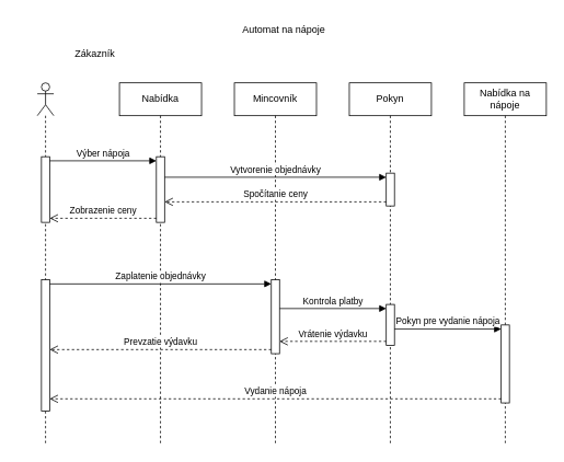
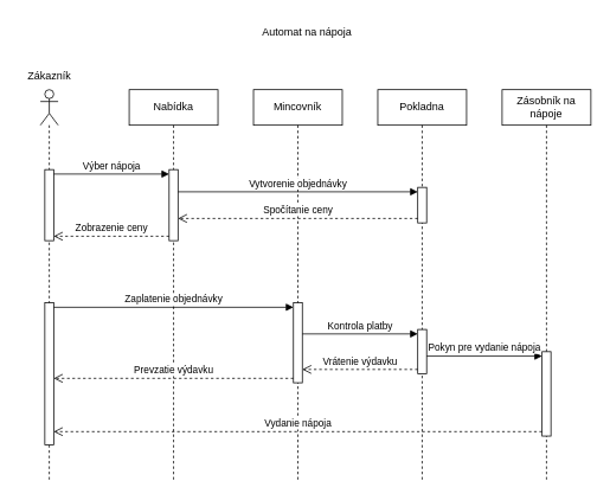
  <mxCell id="0" />
  <mxCell id="1" parent="0" />
  <mxCell id="2" value="" style="shape=umlLifeline;perimeter=lifelinePerimeter;whiteSpace=wrap;html=1;container=1;dropTarget=0;collapsible=0;recursiveResize=0;outlineConnect=0;portConstraint=eastwest;newEdgeStyle={&quot;curved&quot;:0,&quot;rounded&quot;:0};participant=umlActor;" vertex="1" parent="1"><mxGeometry x="45" y="100" width="20" height="440" as="geometry" /></mxCell>
  <mxCell id="3" value="" style="html=1;points=[[0,0,0,0,5],[0,1,0,0,-5],[1,0,0,0,5],[1,1,0,0,-5]];perimeter=orthogonalPerimeter;outlineConnect=0;targetShapes=umlLifeline;portConstraint=eastwest;newEdgeStyle={&quot;curved&quot;:0,&quot;rounded&quot;:0};" vertex="1" parent="2"><mxGeometry x="5" y="90" width="10" height="80" as="geometry" /></mxCell>
  <mxCell id="4" value="" style="html=1;points=[[0,0,0,0,5],[0,1,0,0,-5],[1,0,0,0,5],[1,1,0,0,-5]];perimeter=orthogonalPerimeter;outlineConnect=0;targetShapes=umlLifeline;portConstraint=eastwest;newEdgeStyle={&quot;curved&quot;:0,&quot;rounded&quot;:0};" vertex="1" parent="2"><mxGeometry x="5" y="240" width="10" height="160" as="geometry" /></mxCell>
- <mxCell id="5" value="Zákazník" style="text;html=1;align=center;verticalAlign=middle;resizable=0;points=[];autosize=1;strokeColor=none;fillColor=none;" vertex="1" parent="1"><mxGeometry x="80" y="50" width="70" height="30" as="geometry" /></mxCell>
- <mxCell id="6" value="Automat na nápoje" style="text;html=1;align=center;verticalAlign=middle;resizable=0;points=[];autosize=1;strokeColor=none;fillColor=none;" vertex="1" parent="1"><mxGeometry x="285" width="120" height="30" as="geometry" y="20" /></mxCell>
+ <mxCell id="5" value="Zákazník" style="text;html=1;align=center;verticalAlign=middle;resizable=0;points=[];autosize=1;strokeColor=none;fillColor=none;" vertex="1" parent="1"><mxGeometry x="20" y="70" width="70" height="30" as="geometry" /></mxCell>
+ <mxCell id="6" value="Automat na nápoja" style="text;html=1;align=center;verticalAlign=middle;resizable=0;points=[];autosize=1;strokeColor=none;fillColor=none;" vertex="1" parent="1"><mxGeometry x="285" width="120" height="30" as="geometry" y="20" /></mxCell>
  <mxCell id="7" value="Nabídka" style="shape=umlLifeline;perimeter=lifelinePerimeter;whiteSpace=wrap;html=1;container=1;dropTarget=0;collapsible=0;recursiveResize=0;outlineConnect=0;portConstraint=eastwest;newEdgeStyle={&quot;curved&quot;:0,&quot;rounded&quot;:0};" vertex="1" parent="1"><mxGeometry x="145" y="100" width="100" height="440" as="geometry" /></mxCell>
  <mxCell id="8" value="" style="html=1;points=[[0,0,0,0,5],[0,1,0,0,-5],[1,0,0,0,5],[1,1,0,0,-5]];perimeter=orthogonalPerimeter;outlineConnect=0;targetShapes=umlLifeline;portConstraint=eastwest;newEdgeStyle={&quot;curved&quot;:0,&quot;rounded&quot;:0};" vertex="1" parent="7"><mxGeometry x="45" y="90" width="10" height="80" as="geometry" /></mxCell>
  <mxCell id="9" value="Mincovník" style="shape=umlLifeline;perimeter=lifelinePerimeter;whiteSpace=wrap;html=1;container=1;dropTarget=0;collapsible=0;recursiveResize=0;outlineConnect=0;portConstraint=eastwest;newEdgeStyle={&quot;curved&quot;:0,&quot;rounded&quot;:0};" vertex="1" parent="1"><mxGeometry x="285" y="100" width="100" height="440" as="geometry" /></mxCell>
  <mxCell id="10" value="" style="html=1;points=[[0,0,0,0,5],[0,1,0,0,-5],[1,0,0,0,5],[1,1,0,0,-5]];perimeter=orthogonalPerimeter;outlineConnect=0;targetShapes=umlLifeline;portConstraint=eastwest;newEdgeStyle={&quot;curved&quot;:0,&quot;rounded&quot;:0};" vertex="1" parent="9"><mxGeometry x="45" y="240" width="10" height="90" as="geometry" /></mxCell>
- <mxCell id="11" value="Pokyn" style="shape=umlLifeline;perimeter=lifelinePerimeter;whiteSpace=wrap;html=1;container=1;dropTarget=0;collapsible=0;recursiveResize=0;outlineConnect=0;portConstraint=eastwest;newEdgeStyle={&quot;curved&quot;:0,&quot;rounded&quot;:0};" vertex="1" parent="1"><mxGeometry x="425" y="100" width="100" height="440" as="geometry" /></mxCell>
+ <mxCell id="11" value="Pokladna" style="shape=umlLifeline;perimeter=lifelinePerimeter;whiteSpace=wrap;html=1;container=1;dropTarget=0;collapsible=0;recursiveResize=0;outlineConnect=0;portConstraint=eastwest;newEdgeStyle={&quot;curved&quot;:0,&quot;rounded&quot;:0};" vertex="1" parent="1"><mxGeometry x="425" y="100" width="100" height="440" as="geometry" /></mxCell>
  <mxCell id="12" value="" style="html=1;points=[[0,0,0,0,5],[0,1,0,0,-5],[1,0,0,0,5],[1,1,0,0,-5]];perimeter=orthogonalPerimeter;outlineConnect=0;targetShapes=umlLifeline;portConstraint=eastwest;newEdgeStyle={&quot;curved&quot;:0,&quot;rounded&quot;:0};" vertex="1" parent="11"><mxGeometry x="45" y="110" width="10" height="40" as="geometry" /></mxCell>
  <mxCell id="13" value="" style="html=1;points=[[0,0,0,0,5],[0,1,0,0,-5],[1,0,0,0,5],[1,1,0,0,-5]];perimeter=orthogonalPerimeter;outlineConnect=0;targetShapes=umlLifeline;portConstraint=eastwest;newEdgeStyle={&quot;curved&quot;:0,&quot;rounded&quot;:0};" vertex="1" parent="11"><mxGeometry x="45" y="270" width="10" height="50" as="geometry" /></mxCell>
  <mxCell id="14" value="Výber nápoja" style="html=1;verticalAlign=bottom;endArrow=block;curved=0;rounded=0;exitX=1;exitY=0;exitDx=0;exitDy=5;exitPerimeter=0;entryX=0;entryY=0;entryDx=0;entryDy=5;entryPerimeter=0;" edge="1" parent="1" source="3" target="8"><mxGeometry width="80" relative="1" as="geometry"><mxPoint x="135" y="220" as="sourcePoint" /><mxPoint x="165" y="190" as="targetPoint" /><mxPoint as="offset" /></mxGeometry></mxCell>
  <mxCell id="15" value="Zobrazenie ceny" style="html=1;verticalAlign=bottom;endArrow=open;dashed=1;endSize=8;curved=0;rounded=0;exitX=0;exitY=1;exitDx=0;exitDy=-5;exitPerimeter=0;entryX=1;entryY=1;entryDx=0;entryDy=-5;entryPerimeter=0;" edge="1" parent="1" source="8" target="3"><mxGeometry relative="1" as="geometry"><mxPoint x="355" y="330" as="sourcePoint" /><mxPoint x="275" y="330" as="targetPoint" /><Array as="points" /><mxPoint as="offset" /></mxGeometry></mxCell>
- <mxCell id="16" value="Nabídka na nápoje" style="shape=umlLifeline;perimeter=lifelinePerimeter;whiteSpace=wrap;html=1;container=1;dropTarget=0;collapsible=0;recursiveResize=0;outlineConnect=0;portConstraint=eastwest;newEdgeStyle={&quot;curved&quot;:0,&quot;rounded&quot;:0};" vertex="1" parent="1"><mxGeometry x="565" y="100" width="100" height="440" as="geometry" /></mxCell>
+ <mxCell id="16" value="Zásobník na nápoje" style="shape=umlLifeline;perimeter=lifelinePerimeter;whiteSpace=wrap;html=1;container=1;dropTarget=0;collapsible=0;recursiveResize=0;outlineConnect=0;portConstraint=eastwest;newEdgeStyle={&quot;curved&quot;:0,&quot;rounded&quot;:0};" vertex="1" parent="1"><mxGeometry x="565" y="100" width="100" height="440" as="geometry" /></mxCell>
  <mxCell id="17" value="" style="html=1;points=[[0,0,0,0,5],[0,1,0,0,-5],[1,0,0,0,5],[1,1,0,0,-5]];perimeter=orthogonalPerimeter;outlineConnect=0;targetShapes=umlLifeline;portConstraint=eastwest;newEdgeStyle={&quot;curved&quot;:0,&quot;rounded&quot;:0};" vertex="1" parent="16"><mxGeometry x="45" y="295" width="10" height="95" as="geometry" /></mxCell>
  <mxCell id="18" value="Vytvorenie objednávky" style="html=1;verticalAlign=bottom;endArrow=block;curved=0;rounded=0;entryX=0;entryY=0;entryDx=0;entryDy=5;entryPerimeter=0;" edge="1" parent="1" source="8" target="12"><mxGeometry width="80" relative="1" as="geometry"><mxPoint x="275" y="230" as="sourcePoint" /><mxPoint x="435" y="230" as="targetPoint" /><Array as="points" /><mxPoint as="offset" /></mxGeometry></mxCell>
  <mxCell id="19" value="Spočítanie ceny" style="html=1;verticalAlign=bottom;endArrow=open;dashed=1;endSize=8;curved=0;rounded=0;exitX=0;exitY=1;exitDx=0;exitDy=-5;exitPerimeter=0;" edge="1" parent="1" source="12" target="8"><mxGeometry relative="1" as="geometry"><mxPoint x="415" y="230" as="sourcePoint" /><mxPoint x="335" y="230" as="targetPoint" /><mxPoint as="offset" /></mxGeometry></mxCell>
  <mxCell id="20" value="Zaplatenie objednávky" style="html=1;verticalAlign=bottom;endArrow=block;curved=0;rounded=0;exitX=1;exitY=0;exitDx=0;exitDy=5;exitPerimeter=0;entryX=0;entryY=0;entryDx=0;entryDy=5;entryPerimeter=0;" edge="1" parent="1" source="4" target="10"><mxGeometry width="80" relative="1" as="geometry"><mxPoint x="115" y="380" as="sourcePoint" /><mxPoint x="275" y="300" as="targetPoint" /><mxPoint as="offset" /></mxGeometry></mxCell>
  <mxCell id="21" value="Kontrola platby" style="html=1;verticalAlign=bottom;endArrow=block;curved=0;rounded=0;entryX=0;entryY=0;entryDx=0;entryDy=5;entryPerimeter=0;" edge="1" parent="1" source="10" target="13"><mxGeometry width="80" relative="1" as="geometry"><mxPoint x="405" y="360" as="sourcePoint" /><mxPoint x="485" y="360" as="targetPoint" /><mxPoint as="offset" /></mxGeometry></mxCell>
  <mxCell id="22" value="Vrátenie výdavku" style="html=1;verticalAlign=bottom;endArrow=open;dashed=1;endSize=8;curved=0;rounded=0;exitX=0;exitY=1;exitDx=0;exitDy=-5;exitPerimeter=0;" edge="1" parent="1" source="13" target="10"><mxGeometry relative="1" as="geometry"><mxPoint x="475" y="360" as="sourcePoint" /><mxPoint x="395" y="360" as="targetPoint" /><mxPoint as="offset" /></mxGeometry></mxCell>
  <mxCell id="23" value="Pokyn pre vydanie nápoja" style="html=1;verticalAlign=bottom;endArrow=block;curved=0;rounded=0;entryX=0;entryY=0;entryDx=0;entryDy=5;entryPerimeter=0;" edge="1" parent="1" source="13" target="17"><mxGeometry width="80" relative="1" as="geometry"><mxPoint x="395" y="360" as="sourcePoint" /><mxPoint x="475" y="360" as="targetPoint" /><mxPoint as="offset" /></mxGeometry></mxCell>
  <mxCell id="24" value="Prevzatie výdavku" style="html=1;verticalAlign=bottom;endArrow=open;dashed=1;endSize=8;curved=0;rounded=0;exitX=0;exitY=1;exitDx=0;exitDy=-5;exitPerimeter=0;" edge="1" parent="1" source="10" target="4"><mxGeometry relative="1" as="geometry"><mxPoint x="475" y="360" as="sourcePoint" /><mxPoint x="395" y="360" as="targetPoint" /><mxPoint as="offset" /></mxGeometry></mxCell>
  <mxCell id="25" value="Vydanie nápoja" style="html=1;verticalAlign=bottom;endArrow=open;dashed=1;endSize=8;curved=0;rounded=0;exitX=0;exitY=1;exitDx=0;exitDy=-5;exitPerimeter=0;" edge="1" parent="1" source="17" target="4"><mxGeometry relative="1" as="geometry"><mxPoint x="475" y="360" as="sourcePoint" /><mxPoint x="395" y="360" as="targetPoint" /><mxPoint as="offset" /></mxGeometry></mxCell>
